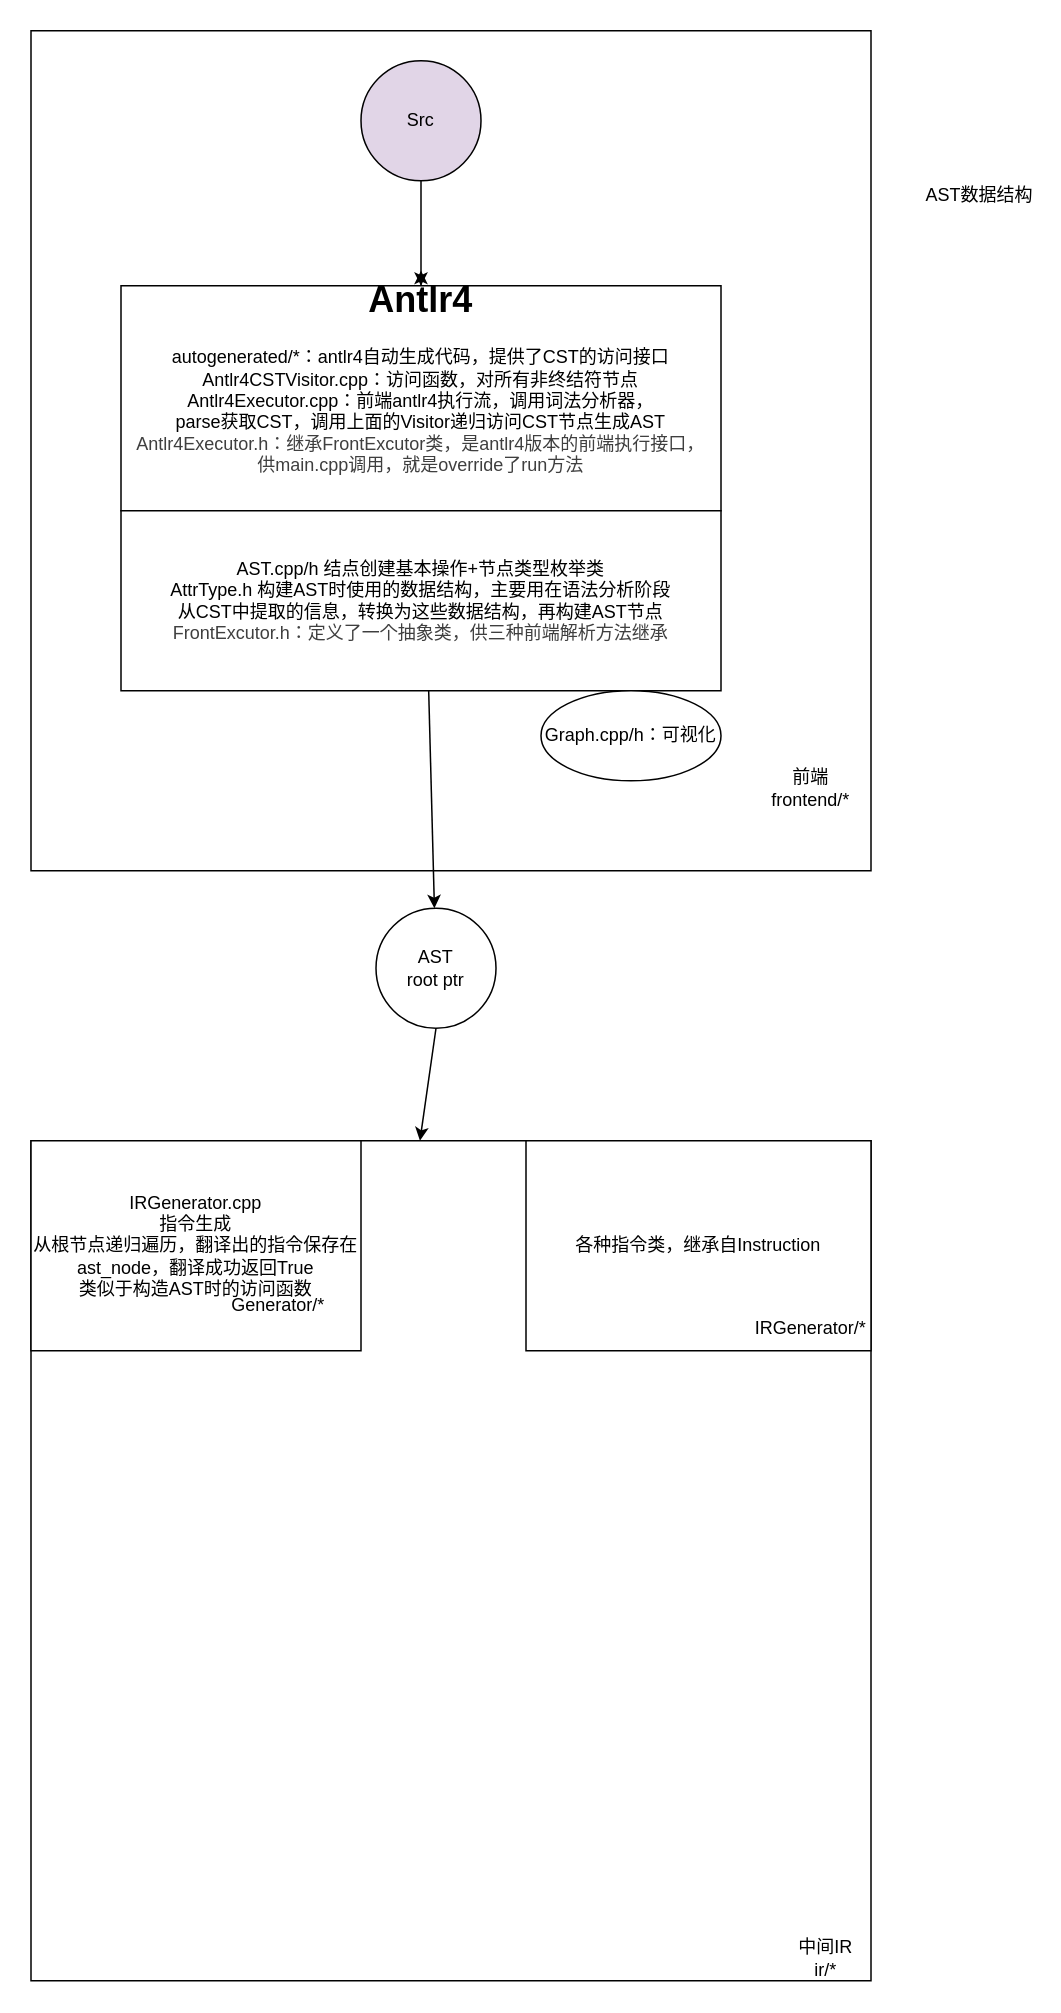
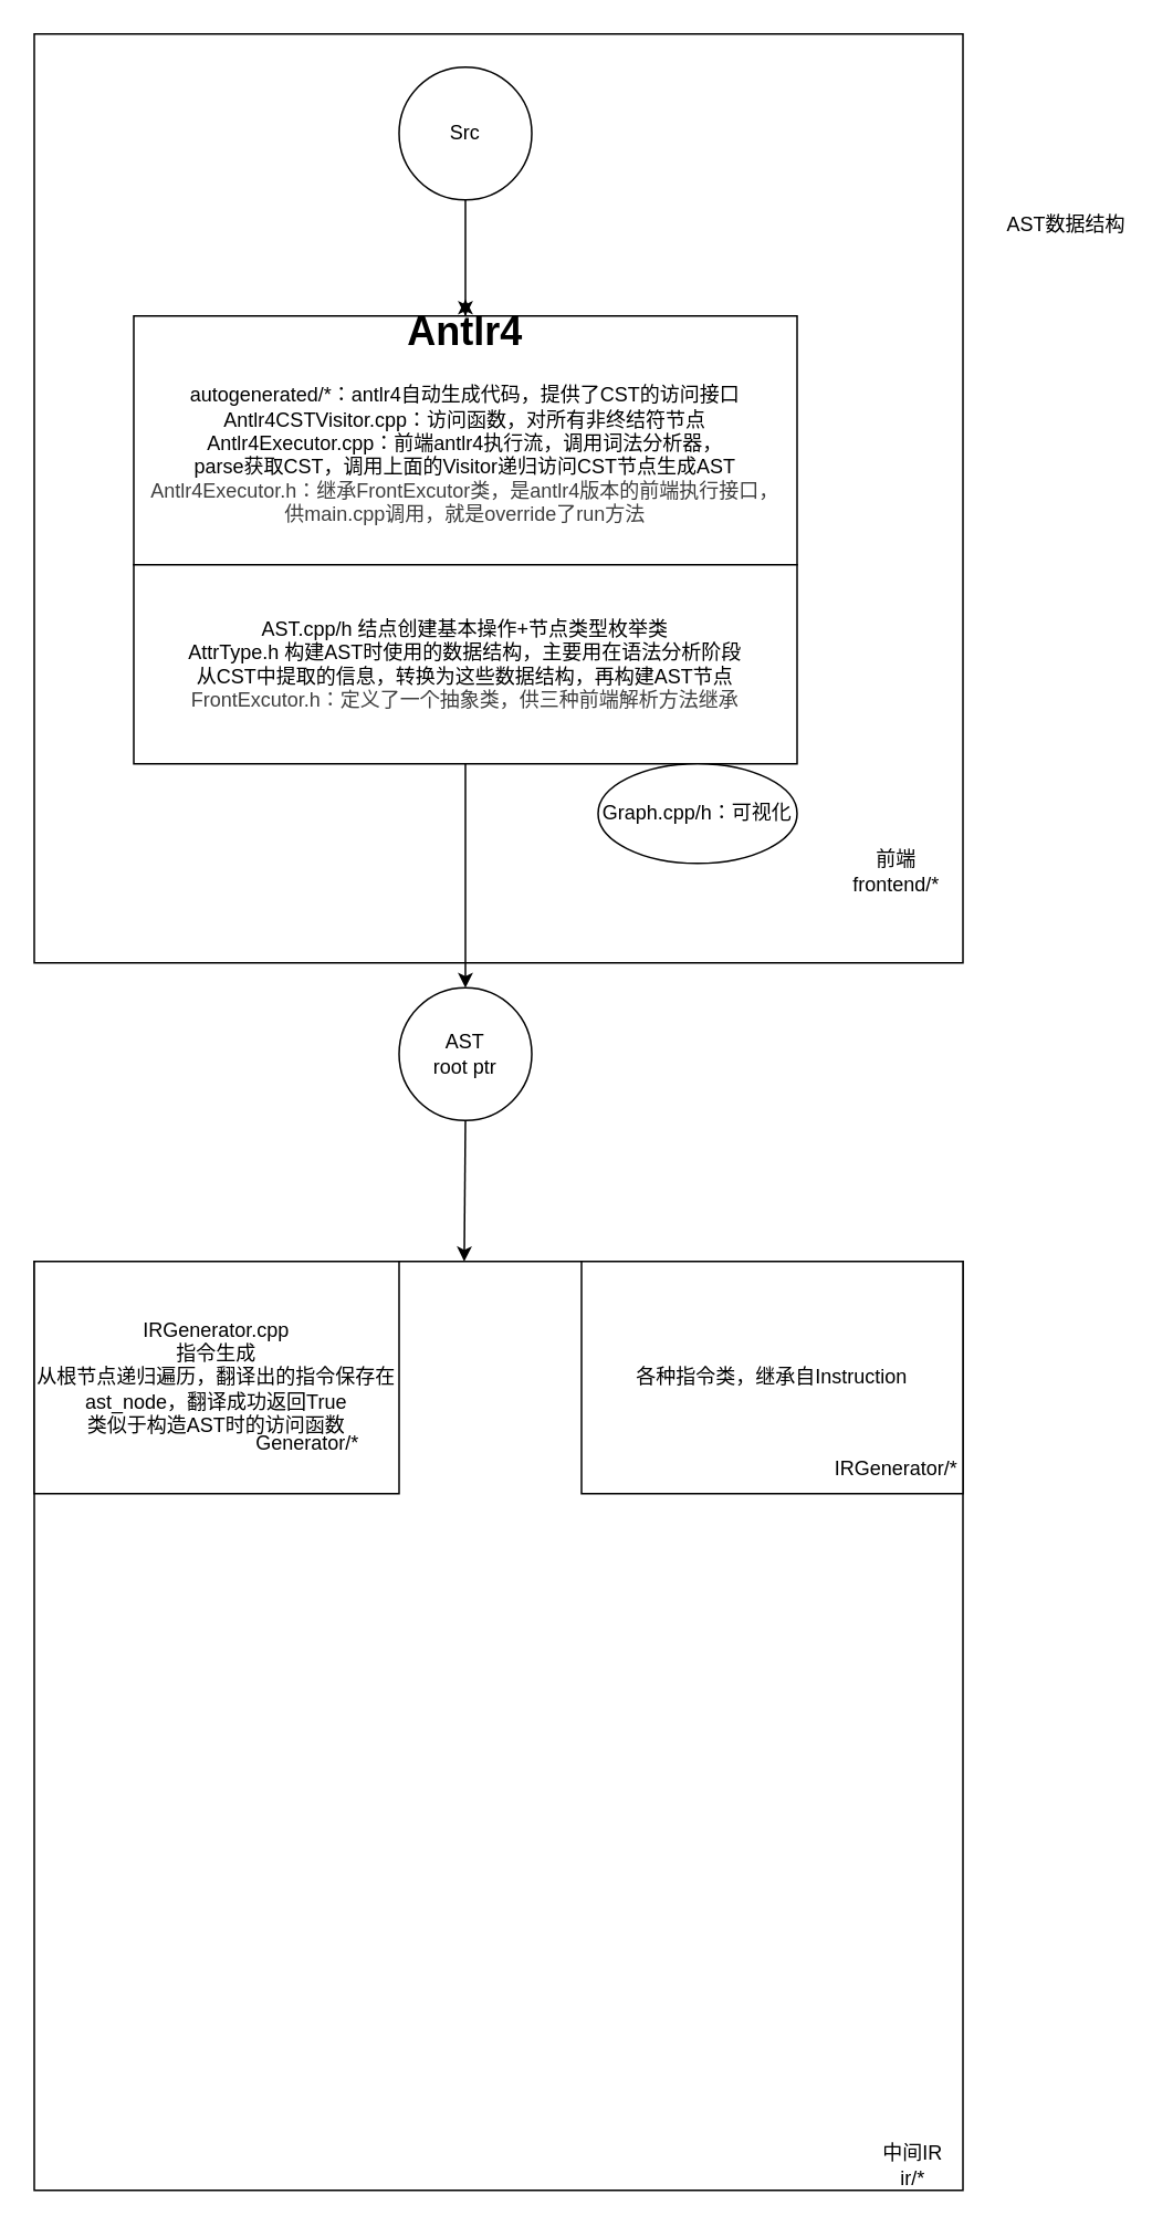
  <mxCell id="0" />
  <mxCell id="1" parent="0" />
  <mxCell id="2" value="" style="whiteSpace=wrap;html=1;aspect=fixed;" parent="1" vertex="1"><mxGeometry x="20" y="20" width="560" height="560" as="geometry" /></mxCell>
  <mxCell id="3" style="edgeStyle=none;html=1;" parent="1" source="5" target="9" edge="1"><mxGeometry relative="1" as="geometry" /></mxCell>
  <mxCell id="4" style="edgeStyle=none;html=1;exitX=0.5;exitY=0;exitDx=0;exitDy=0;" edge="1" parent="1" source="5"><mxGeometry relative="1" as="geometry"><mxPoint x="280" y="180" as="targetPoint" /></mxGeometry></mxCell>
  <mxCell id="5" value="&lt;h1&gt;Antlr4&lt;/h1&gt;&lt;div&gt;autogenerated/*：antlr4自动生成代码，提供了CST的访问接口&lt;/div&gt;&lt;div&gt;Antlr4CSTVisitor.cpp：访问函数，对所有非终结符节点&lt;/div&gt;&lt;div&gt;Antlr4Executor.cpp：前端antlr4执行流，调用词法分析器，&lt;/div&gt;&lt;div&gt;parse获取CST，调用上面的Visitor递归访问CST节点生成AST&lt;/div&gt;&lt;div&gt;&lt;span style=&quot;color: rgb(63, 63, 63);&quot;&gt;Antlr4Executor.h：继承FrontExcutor类，是antlr4版本的前端执行接口，&lt;/span&gt;&lt;/div&gt;&lt;div&gt;&lt;span style=&quot;color: rgb(63, 63, 63);&quot;&gt;供main.cpp调用，就是override了run方法&lt;/span&gt;&lt;/div&gt;&lt;div&gt;&lt;br&gt;&lt;/div&gt;&lt;div&gt;&lt;br&gt;&lt;/div&gt;&lt;div&gt;&lt;br&gt;&lt;/div&gt;" style="rounded=0;whiteSpace=wrap;html=1;" parent="1" vertex="1"><mxGeometry x="80" y="190" width="400" height="150" as="geometry" /></mxCell>
  <mxCell id="6" style="edgeStyle=none;html=1;entryX=0.5;entryY=0;entryDx=0;entryDy=0;" parent="1" source="7" target="5" edge="1"><mxGeometry relative="1" as="geometry" /></mxCell>
- <mxCell id="7" value="Src" style="ellipse;whiteSpace=wrap;html=1;aspect=fixed;fillColor=#e1d5e7;" parent="1" vertex="1"><mxGeometry x="240" y="40" width="80" height="80" as="geometry" /></mxCell>
+ <mxCell id="7" value="Src" style="ellipse;whiteSpace=wrap;html=1;aspect=fixed;" parent="1" vertex="1"><mxGeometry x="240" y="40" width="80" height="80" as="geometry" /></mxCell>
  <mxCell id="8" value="AST.cpp/h 结点创建基本操作+节点类型枚举类&lt;div&gt;AttrType.h 构建AST时使用的数据结构，主要用在语法分析阶段&lt;/div&gt;&lt;div&gt;从CST中提取的信息，转换为这些数据结构，再构建AST节点&lt;/div&gt;&lt;div&gt;&lt;span style=&quot;color: rgb(63, 63, 63);&quot;&gt;FrontExcutor.h：定义了一个抽象类，供三种前端解析方法继承&lt;/span&gt;&lt;/div&gt;" style="rounded=0;whiteSpace=wrap;html=1;" parent="1" vertex="1"><mxGeometry x="80" y="340" width="400" height="120" as="geometry" /></mxCell>
- <mxCell id="9" value="AST&lt;div&gt;root ptr&lt;/div&gt;" style="ellipse;whiteSpace=wrap;html=1;aspect=fixed;" parent="1" vertex="1"><mxGeometry x="250" y="605" width="80" height="80" as="geometry" /></mxCell>
+ <mxCell id="9" value="AST&lt;div&gt;root ptr&lt;/div&gt;" style="ellipse;whiteSpace=wrap;html=1;aspect=fixed;" parent="1" vertex="1"><mxGeometry x="240" y="595" width="80" height="80" as="geometry" /></mxCell>
  <mxCell id="10" value="前端&lt;div&gt;frontend/*&lt;/div&gt;" style="text;html=1;align=center;verticalAlign=middle;whiteSpace=wrap;rounded=0;" parent="1" vertex="1"><mxGeometry x="510" y="510" width="60" height="30" as="geometry" /></mxCell>
  <mxCell id="11" value="" style="whiteSpace=wrap;html=1;aspect=fixed;" parent="1" vertex="1"><mxGeometry x="20" y="760" width="560" height="560" as="geometry" /></mxCell>
  <mxCell id="12" value="中间IR&lt;div&gt;ir/*&lt;/div&gt;" style="text;html=1;align=center;verticalAlign=middle;whiteSpace=wrap;rounded=0;" parent="1" vertex="1"><mxGeometry x="520" y="1290" width="60" height="30" as="geometry" /></mxCell>
- <mxCell id="13" value="AST数据结构" style="text;html=1;align=center;verticalAlign=middle;whiteSpace=wrap;rounded=0;" parent="1" vertex="1"><mxGeometry x="610" y="115" width="85" height="30" as="geometry" /></mxCell>
+ <mxCell id="13" value="AST数据结构" style="text;html=1;align=center;verticalAlign=middle;whiteSpace=wrap;rounded=0;" parent="1" vertex="1"><mxGeometry x="600" y="120" width="85" height="30" as="geometry" /></mxCell>
  <mxCell id="14" value="&lt;span style=&quot;color: rgb(0, 0, 0);&quot;&gt;IRGenerator.cpp&lt;/span&gt;&lt;div&gt;指令生成&lt;/div&gt;&lt;div&gt;从根节点递归遍历，翻译出的指令保存在ast_node，翻译成功返回True&lt;/div&gt;&lt;div&gt;类似于构造AST时的访问函数&lt;/div&gt;" style="rounded=0;whiteSpace=wrap;html=1;" parent="1" vertex="1"><mxGeometry x="20" y="760" width="220" height="140" as="geometry" /></mxCell>
  <mxCell id="15" style="edgeStyle=none;html=1;exitX=0.5;exitY=1;exitDx=0;exitDy=0;entryX=0.463;entryY=0;entryDx=0;entryDy=0;entryPerimeter=0;" parent="1" source="9" target="11" edge="1"><mxGeometry relative="1" as="geometry" /></mxCell>
  <mxCell id="16" value="Generator/*" style="text;html=1;align=center;verticalAlign=middle;whiteSpace=wrap;rounded=0;" parent="1" vertex="1"><mxGeometry x="150" y="855" width="70" height="30" as="geometry" /></mxCell>
  <mxCell id="17" value="各种指令类，继承自Instruction" style="rounded=0;whiteSpace=wrap;html=1;" parent="1" vertex="1"><mxGeometry x="350" y="760" width="230" height="140" as="geometry" /></mxCell>
  <mxCell id="18" value="IRGenerator/*" style="text;html=1;align=center;verticalAlign=middle;whiteSpace=wrap;rounded=0;" parent="1" vertex="1"><mxGeometry x="500" y="870" width="80" height="30" as="geometry" /></mxCell>
  <mxCell id="19" value="Graph.cpp/h：可视化" style="ellipse;whiteSpace=wrap;html=1;" vertex="1" parent="1"><mxGeometry x="360" y="460" width="120" height="60" as="geometry" /></mxCell>
